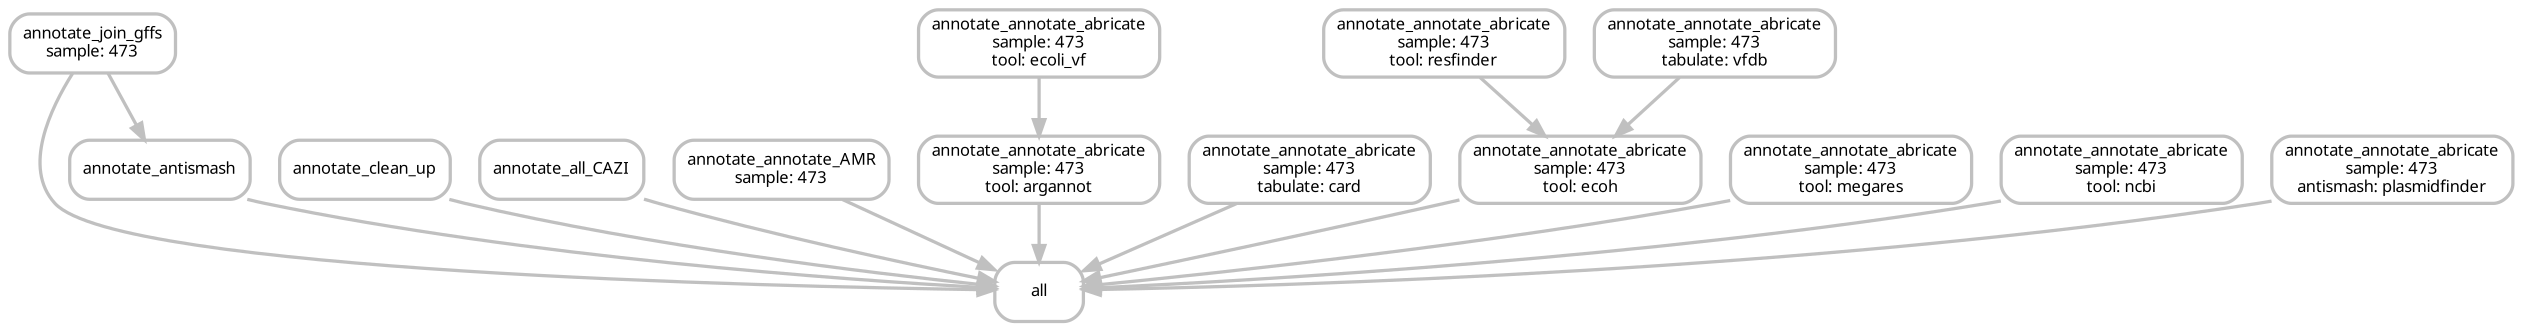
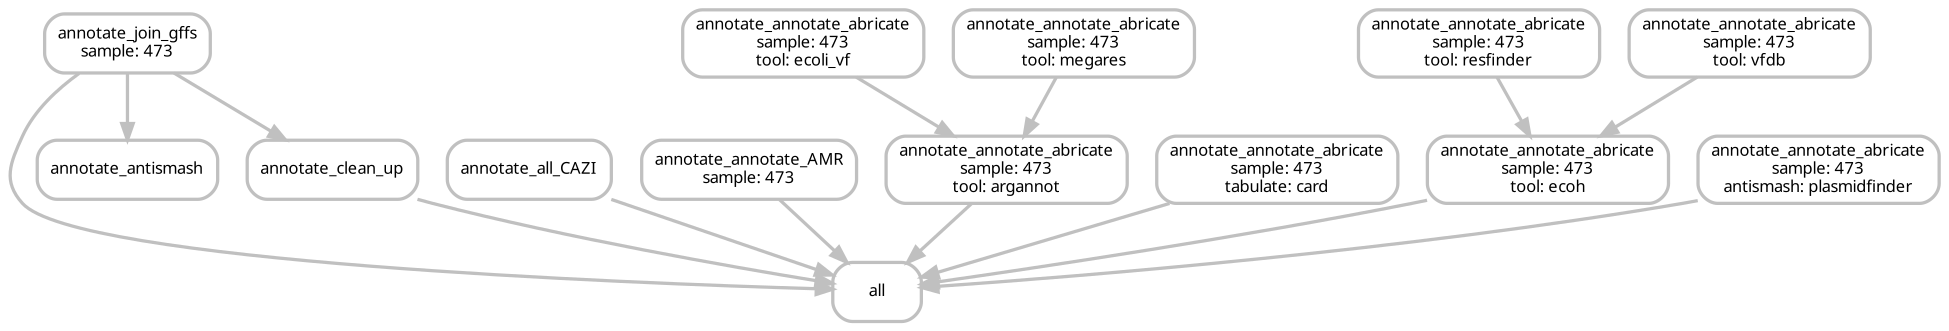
  digraph {
    bgcolor=white
    node [color=grey fontname=sans fontsize=10 penwidth=2 shape=box style=rounded]
    edge [color=grey penwidth=2]
    n1 [label=all]
    n2 [label=annotate_antismash]
    n3 [label="annotate_join_gffs\nsample: 473"]
    n4 [label=annotate_clean_up]
    n5 [label=annotate_all_CAZI]
    n6 [label="annotate_annotate_AMR\nsample: 473"]
    n7 [label="annotate_annotate_abricate\nsample: 473\ntool: argannot"]
    n8 [label="annotate_annotate_abricate\nsample: 473\ntabulate: card"]
    n9 [label="annotate_annotate_abricate\nsample: 473\ntool: ecoh"]
    n10 [label="annotate_annotate_abricate\nsample: 473\ntool: ecoli_vf"]
    n11 [label="annotate_annotate_abricate\nsample: 473\ntool: megares"]
-   n12 [label="annotate_annotate_abricate\nsample: 473\ntool: ncbi"]
    n13 [label="annotate_annotate_abricate\nsample: 473\nantismash: plasmidfinder"]
    n14 [label="annotate_annotate_abricate\nsample: 473\ntool: resfinder"]
-   n15 [label="annotate_annotate_abricate\nsample: 473\ntabulate: vfdb"]
-   n2 -> n1
+   n15 [label="annotate_annotate_abricate\nsample: 473\ntool: vfdb"]
    n3 -> n1
    n3 -> n2
+   n3 -> n4
    n4 -> n1
    n5 -> n1
    n6 -> n1
    n7 -> n1
    n8 -> n1
    n9 -> n1
    n10 -> n7
-   n11 -> n1
-   n12 -> n1
+   n11 -> n7
    n13 -> n1
    n14 -> n9
    n15 -> n9
  }
